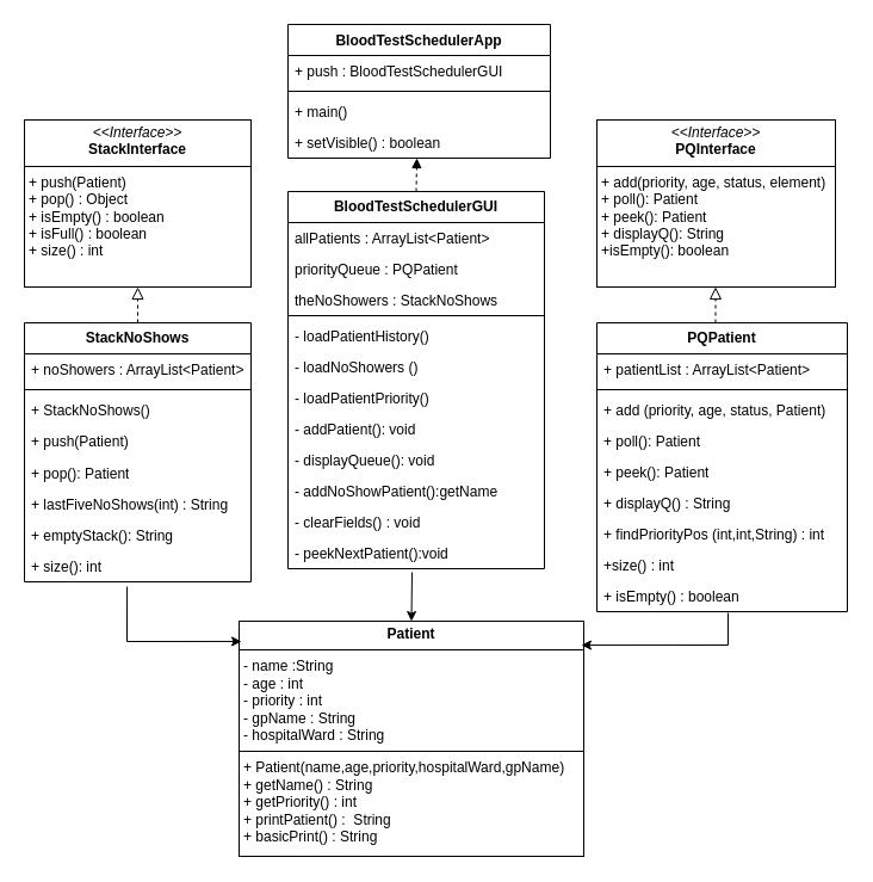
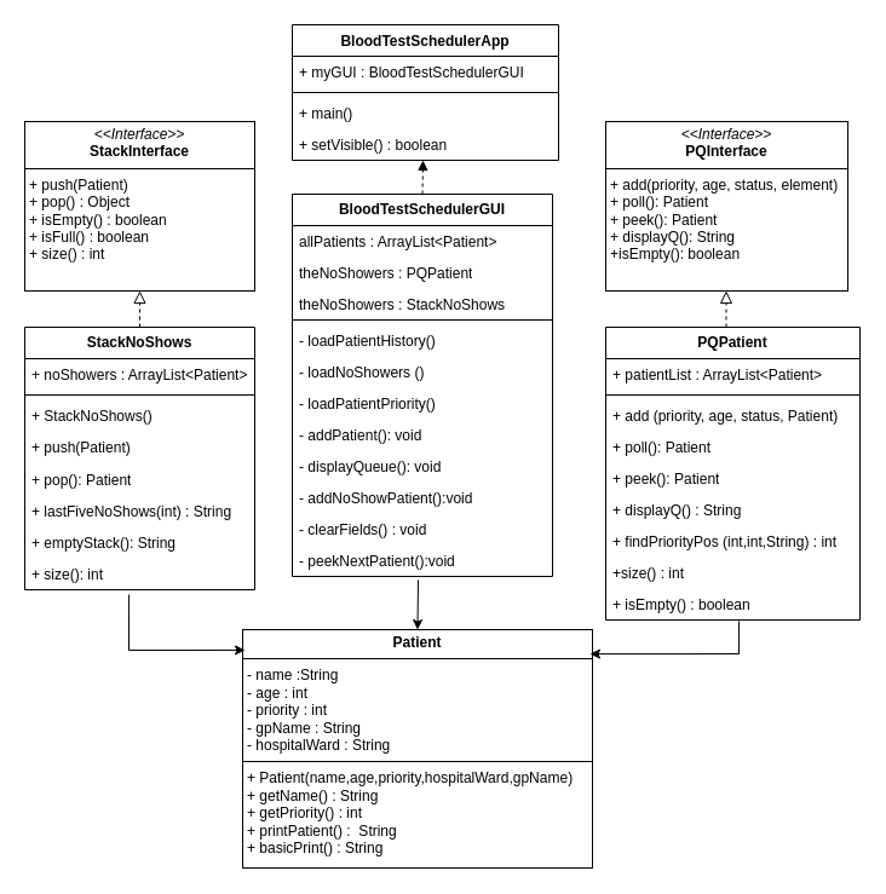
  <mxCell id="0" />
  <mxCell id="1" parent="0" />
  <mxCell id="2" value="&lt;p style=&quot;margin:0px;margin-top:4px;text-align:center;&quot;&gt;&lt;i&gt;&amp;lt;&amp;lt;Interface&amp;gt;&amp;gt;&lt;/i&gt;&lt;br&gt;&lt;b&gt;StackInterface&lt;/b&gt;&lt;/p&gt;&lt;hr size=&quot;1&quot; style=&quot;border-style:solid;&quot;&gt;&lt;p style=&quot;margin:0px;margin-left:4px;&quot;&gt;+ push(Patient)&lt;br&gt;+ pop() : Object&lt;/p&gt;&lt;p style=&quot;margin:0px;margin-left:4px;&quot;&gt;+ isEmpty() : boolean&lt;/p&gt;&lt;p style=&quot;margin:0px;margin-left:4px;&quot;&gt;+ isFull() : boolean&lt;/p&gt;&lt;p style=&quot;margin:0px;margin-left:4px;&quot;&gt;+ size() : int&lt;/p&gt;" style="verticalAlign=top;align=left;overflow=fill;html=1;whiteSpace=wrap;" parent="1" vertex="1"><mxGeometry x="20" y="100" width="190" height="140" as="geometry" /></mxCell>
  <mxCell id="3" value="&lt;b&gt;BloodTestSchedulerGUI&lt;/b&gt;" style="swimlane;fontStyle=0;childLayout=stackLayout;horizontal=1;startSize=26;fillColor=none;horizontalStack=0;resizeParent=1;resizeParentMax=0;resizeLast=0;collapsible=1;marginBottom=0;whiteSpace=wrap;html=1;" parent="1" vertex="1"><mxGeometry x="241" y="160" width="215" height="316" as="geometry" /></mxCell>
  <mxCell id="4" value="allPatients : ArrayList&amp;lt;Patient&amp;gt;" style="text;strokeColor=none;fillColor=none;align=left;verticalAlign=top;spacingLeft=4;spacingRight=4;overflow=hidden;rotatable=0;points=[[0,0.5],[1,0.5]];portConstraint=eastwest;whiteSpace=wrap;html=1;" parent="3" vertex="1"><mxGeometry y="26" width="215" height="26" as="geometry" /></mxCell>
- <mxCell id="5" value="priorityQueue : PQPatient" style="text;strokeColor=none;fillColor=none;align=left;verticalAlign=top;spacingLeft=4;spacingRight=4;overflow=hidden;rotatable=0;points=[[0,0.5],[1,0.5]];portConstraint=eastwest;whiteSpace=wrap;html=1;" parent="3" vertex="1"><mxGeometry y="52" width="215" height="26" as="geometry" /></mxCell>
+ <mxCell id="5" value="theNoShowers : PQPatient" style="text;strokeColor=none;fillColor=none;align=left;verticalAlign=top;spacingLeft=4;spacingRight=4;overflow=hidden;rotatable=0;points=[[0,0.5],[1,0.5]];portConstraint=eastwest;whiteSpace=wrap;html=1;" parent="3" vertex="1"><mxGeometry y="52" width="215" height="26" as="geometry" /></mxCell>
  <mxCell id="6" value="theNoShowers : StackNoShows" style="text;strokeColor=none;fillColor=none;align=left;verticalAlign=top;spacingLeft=4;spacingRight=4;overflow=hidden;rotatable=0;points=[[0,0.5],[1,0.5]];portConstraint=eastwest;whiteSpace=wrap;html=1;" parent="3" vertex="1"><mxGeometry y="78" width="215" height="22" as="geometry" /></mxCell>
  <mxCell id="7" value="" style="line;strokeWidth=1;fillColor=none;align=left;verticalAlign=middle;spacingTop=-1;spacingLeft=3;spacingRight=3;rotatable=0;labelPosition=right;points=[];portConstraint=eastwest;strokeColor=inherit;" parent="3" vertex="1"><mxGeometry y="100" width="215" height="8" as="geometry" /></mxCell>
  <mxCell id="8" value="- loadPatientHistory()" style="text;strokeColor=none;fillColor=none;align=left;verticalAlign=top;spacingLeft=4;spacingRight=4;overflow=hidden;rotatable=0;points=[[0,0.5],[1,0.5]];portConstraint=eastwest;whiteSpace=wrap;html=1;" parent="3" vertex="1"><mxGeometry y="108" width="215" height="26" as="geometry" /></mxCell>
  <mxCell id="9" value="- loadNoShowers ()" style="text;strokeColor=none;fillColor=none;align=left;verticalAlign=top;spacingLeft=4;spacingRight=4;overflow=hidden;rotatable=0;points=[[0,0.5],[1,0.5]];portConstraint=eastwest;whiteSpace=wrap;html=1;" parent="3" vertex="1"><mxGeometry y="134" width="215" height="26" as="geometry" /></mxCell>
  <mxCell id="10" value="- loadPatientPriority()" style="text;strokeColor=none;fillColor=none;align=left;verticalAlign=top;spacingLeft=4;spacingRight=4;overflow=hidden;rotatable=0;points=[[0,0.5],[1,0.5]];portConstraint=eastwest;whiteSpace=wrap;html=1;" parent="3" vertex="1"><mxGeometry y="160" width="215" height="26" as="geometry" /></mxCell>
  <mxCell id="11" value="- addPatient(): void&lt;span style=&quot;white-space: pre;&quot;&gt;&#09;&lt;/span&gt;&lt;div&gt;&lt;br&gt;&lt;/div&gt;" style="text;strokeColor=none;fillColor=none;align=left;verticalAlign=top;spacingLeft=4;spacingRight=4;overflow=hidden;rotatable=0;points=[[0,0.5],[1,0.5]];portConstraint=eastwest;whiteSpace=wrap;html=1;" parent="3" vertex="1"><mxGeometry y="186" width="215" height="26" as="geometry" /></mxCell>
  <mxCell id="12" value="- displayQueue(): void" style="text;strokeColor=none;fillColor=none;align=left;verticalAlign=top;spacingLeft=4;spacingRight=4;overflow=hidden;rotatable=0;points=[[0,0.5],[1,0.5]];portConstraint=eastwest;whiteSpace=wrap;html=1;" parent="3" vertex="1"><mxGeometry y="212" width="215" height="26" as="geometry" /></mxCell>
- <mxCell id="13" value="- addNoShowPatient():getName" style="text;strokeColor=none;fillColor=none;align=left;verticalAlign=top;spacingLeft=4;spacingRight=4;overflow=hidden;rotatable=0;points=[[0,0.5],[1,0.5]];portConstraint=eastwest;whiteSpace=wrap;html=1;" parent="3" vertex="1"><mxGeometry y="238" width="215" height="26" as="geometry" /></mxCell>
+ <mxCell id="13" value="- addNoShowPatient():void" style="text;strokeColor=none;fillColor=none;align=left;verticalAlign=top;spacingLeft=4;spacingRight=4;overflow=hidden;rotatable=0;points=[[0,0.5],[1,0.5]];portConstraint=eastwest;whiteSpace=wrap;html=1;" parent="3" vertex="1"><mxGeometry y="238" width="215" height="26" as="geometry" /></mxCell>
  <mxCell id="14" value="- clearFields() : void" style="text;strokeColor=none;fillColor=none;align=left;verticalAlign=top;spacingLeft=4;spacingRight=4;overflow=hidden;rotatable=0;points=[[0,0.5],[1,0.5]];portConstraint=eastwest;whiteSpace=wrap;html=1;" parent="3" vertex="1"><mxGeometry y="264" width="215" height="26" as="geometry" /></mxCell>
  <mxCell id="15" value="- peekNextPatient():void" style="text;strokeColor=none;fillColor=none;align=left;verticalAlign=top;spacingLeft=4;spacingRight=4;overflow=hidden;rotatable=0;points=[[0,0.5],[1,0.5]];portConstraint=eastwest;whiteSpace=wrap;html=1;" parent="3" vertex="1"><mxGeometry y="290" width="215" height="26" as="geometry" /></mxCell>
  <mxCell id="16" value="&lt;b&gt;PQPatient&lt;/b&gt;" style="swimlane;fontStyle=0;childLayout=stackLayout;horizontal=1;startSize=26;fillColor=none;horizontalStack=0;resizeParent=1;resizeParentMax=0;resizeLast=0;collapsible=1;marginBottom=0;whiteSpace=wrap;html=1;" parent="1" vertex="1"><mxGeometry x="500" y="270" width="210" height="242" as="geometry" /></mxCell>
  <mxCell id="17" value="+ patientList : ArrayList&amp;lt;Patient&amp;gt;" style="text;strokeColor=none;fillColor=none;align=left;verticalAlign=top;spacingLeft=4;spacingRight=4;overflow=hidden;rotatable=0;points=[[0,0.5],[1,0.5]];portConstraint=eastwest;whiteSpace=wrap;html=1;" parent="16" vertex="1"><mxGeometry y="26" width="210" height="26" as="geometry" /></mxCell>
  <mxCell id="18" value="" style="line;strokeWidth=1;fillColor=none;align=left;verticalAlign=middle;spacingTop=-1;spacingLeft=3;spacingRight=3;rotatable=0;labelPosition=right;points=[];portConstraint=eastwest;strokeColor=inherit;" parent="16" vertex="1"><mxGeometry y="52" width="210" height="8" as="geometry" /></mxCell>
  <mxCell id="19" value="+ add (priority, age, status, Patient)" style="text;strokeColor=none;fillColor=none;align=left;verticalAlign=top;spacingLeft=4;spacingRight=4;overflow=hidden;rotatable=0;points=[[0,0.5],[1,0.5]];portConstraint=eastwest;whiteSpace=wrap;html=1;" parent="16" vertex="1"><mxGeometry y="60" width="210" height="26" as="geometry" /></mxCell>
  <mxCell id="20" value="+ poll(): Patient&lt;div&gt;&lt;br&gt;&lt;/div&gt;" style="text;strokeColor=none;fillColor=none;align=left;verticalAlign=top;spacingLeft=4;spacingRight=4;overflow=hidden;rotatable=0;points=[[0,0.5],[1,0.5]];portConstraint=eastwest;whiteSpace=wrap;html=1;" parent="16" vertex="1"><mxGeometry y="86" width="210" height="26" as="geometry" /></mxCell>
  <mxCell id="21" value="+ peek(): Patient" style="text;strokeColor=none;fillColor=none;align=left;verticalAlign=top;spacingLeft=4;spacingRight=4;overflow=hidden;rotatable=0;points=[[0,0.5],[1,0.5]];portConstraint=eastwest;whiteSpace=wrap;html=1;" parent="16" vertex="1"><mxGeometry y="112" width="210" height="26" as="geometry" /></mxCell>
  <mxCell id="22" value="+ displayQ() : String" style="text;strokeColor=none;fillColor=none;align=left;verticalAlign=top;spacingLeft=4;spacingRight=4;overflow=hidden;rotatable=0;points=[[0,0.5],[1,0.5]];portConstraint=eastwest;whiteSpace=wrap;html=1;" parent="16" vertex="1"><mxGeometry y="138" width="210" height="26" as="geometry" /></mxCell>
  <mxCell id="23" value="+ findPriorityPos (int,int,String) : int" style="text;strokeColor=none;fillColor=none;align=left;verticalAlign=top;spacingLeft=4;spacingRight=4;overflow=hidden;rotatable=0;points=[[0,0.5],[1,0.5]];portConstraint=eastwest;whiteSpace=wrap;html=1;" parent="16" vertex="1"><mxGeometry y="164" width="210" height="26" as="geometry" /></mxCell>
  <mxCell id="24" value="+size() : int" style="text;strokeColor=none;fillColor=none;align=left;verticalAlign=top;spacingLeft=4;spacingRight=4;overflow=hidden;rotatable=0;points=[[0,0.5],[1,0.5]];portConstraint=eastwest;whiteSpace=wrap;html=1;" parent="16" vertex="1"><mxGeometry y="190" width="210" height="26" as="geometry" /></mxCell>
  <mxCell id="25" value="+ isEmpty() : boolean" style="text;strokeColor=none;fillColor=none;align=left;verticalAlign=top;spacingLeft=4;spacingRight=4;overflow=hidden;rotatable=0;points=[[0,0.5],[1,0.5]];portConstraint=eastwest;whiteSpace=wrap;html=1;" parent="16" vertex="1"><mxGeometry y="216" width="210" height="26" as="geometry" /></mxCell>
  <mxCell id="26" value="BloodTestSchedulerApp" style="swimlane;fontStyle=1;align=center;verticalAlign=top;childLayout=stackLayout;horizontal=1;startSize=26;horizontalStack=0;resizeParent=1;resizeParentMax=0;resizeLast=0;collapsible=1;marginBottom=0;whiteSpace=wrap;html=1;" parent="1" vertex="1"><mxGeometry x="241" y="20" width="220" height="112" as="geometry" /></mxCell>
- <mxCell id="27" value="+ push : BloodTestSchedulerGUI" style="text;strokeColor=none;fillColor=none;align=left;verticalAlign=top;spacingLeft=4;spacingRight=4;overflow=hidden;rotatable=0;points=[[0,0.5],[1,0.5]];portConstraint=eastwest;whiteSpace=wrap;html=1;" parent="26" vertex="1"><mxGeometry y="26" width="220" height="26" as="geometry" /></mxCell>
+ <mxCell id="27" value="+ myGUI : BloodTestSchedulerGUI" style="text;strokeColor=none;fillColor=none;align=left;verticalAlign=top;spacingLeft=4;spacingRight=4;overflow=hidden;rotatable=0;points=[[0,0.5],[1,0.5]];portConstraint=eastwest;whiteSpace=wrap;html=1;" parent="26" vertex="1"><mxGeometry y="26" width="220" height="26" as="geometry" /></mxCell>
  <mxCell id="28" value="" style="line;strokeWidth=1;fillColor=none;align=left;verticalAlign=middle;spacingTop=-1;spacingLeft=3;spacingRight=3;rotatable=0;labelPosition=right;points=[];portConstraint=eastwest;strokeColor=inherit;" parent="26" vertex="1"><mxGeometry y="52" width="220" height="8" as="geometry" /></mxCell>
  <mxCell id="29" value="+ main()" style="text;strokeColor=none;fillColor=none;align=left;verticalAlign=top;spacingLeft=4;spacingRight=4;overflow=hidden;rotatable=0;points=[[0,0.5],[1,0.5]];portConstraint=eastwest;whiteSpace=wrap;html=1;" parent="26" vertex="1"><mxGeometry y="60" width="220" height="26" as="geometry" /></mxCell>
  <mxCell id="30" value="+ setVisible() : boolean" style="text;strokeColor=none;fillColor=none;align=left;verticalAlign=top;spacingLeft=4;spacingRight=4;overflow=hidden;rotatable=0;points=[[0,0.5],[1,0.5]];portConstraint=eastwest;whiteSpace=wrap;html=1;" parent="26" vertex="1"><mxGeometry y="86" width="220" height="26" as="geometry" /></mxCell>
  <mxCell id="31" value="&lt;b&gt;StackNoShows&lt;/b&gt;" style="swimlane;fontStyle=0;childLayout=stackLayout;horizontal=1;startSize=26;fillColor=none;horizontalStack=0;resizeParent=1;resizeParentMax=0;resizeLast=0;collapsible=1;marginBottom=0;whiteSpace=wrap;html=1;" parent="1" vertex="1"><mxGeometry x="20" y="270" width="190" height="217" as="geometry" /></mxCell>
  <mxCell id="32" value="+ noShowers : ArrayList&amp;lt;Patient&amp;gt;" style="text;strokeColor=none;fillColor=none;align=left;verticalAlign=top;spacingLeft=4;spacingRight=4;overflow=hidden;rotatable=0;points=[[0,0.5],[1,0.5]];portConstraint=eastwest;whiteSpace=wrap;html=1;" parent="31" vertex="1"><mxGeometry y="26" width="190" height="26" as="geometry" /></mxCell>
  <mxCell id="33" value="" style="line;strokeWidth=1;fillColor=none;align=left;verticalAlign=middle;spacingTop=-1;spacingLeft=3;spacingRight=3;rotatable=0;labelPosition=right;points=[];portConstraint=eastwest;strokeColor=inherit;" parent="31" vertex="1"><mxGeometry y="52" width="190" height="8" as="geometry" /></mxCell>
  <mxCell id="34" value="+ StackNoShows()" style="text;strokeColor=none;fillColor=none;align=left;verticalAlign=top;spacingLeft=4;spacingRight=4;overflow=hidden;rotatable=0;points=[[0,0.5],[1,0.5]];portConstraint=eastwest;whiteSpace=wrap;html=1;" parent="31" vertex="1"><mxGeometry y="60" width="190" height="26" as="geometry" /></mxCell>
  <mxCell id="35" value="+ push(Patient)" style="text;strokeColor=none;fillColor=none;align=left;verticalAlign=top;spacingLeft=4;spacingRight=4;overflow=hidden;rotatable=0;points=[[0,0.5],[1,0.5]];portConstraint=eastwest;whiteSpace=wrap;html=1;" parent="31" vertex="1"><mxGeometry y="86" width="190" height="27" as="geometry" /></mxCell>
  <mxCell id="36" value="+ pop(): Patient" style="text;strokeColor=none;fillColor=none;align=left;verticalAlign=top;spacingLeft=4;spacingRight=4;overflow=hidden;rotatable=0;points=[[0,0.5],[1,0.5]];portConstraint=eastwest;whiteSpace=wrap;html=1;" parent="31" vertex="1"><mxGeometry y="113" width="190" height="26" as="geometry" /></mxCell>
  <mxCell id="37" value="+ lastFiveNoShows(int) : String" style="text;strokeColor=none;fillColor=none;align=left;verticalAlign=top;spacingLeft=4;spacingRight=4;overflow=hidden;rotatable=0;points=[[0,0.5],[1,0.5]];portConstraint=eastwest;whiteSpace=wrap;html=1;" parent="31" vertex="1"><mxGeometry y="139" width="190" height="26" as="geometry" /></mxCell>
  <mxCell id="38" value="+ emptyStack(): String" style="text;strokeColor=none;fillColor=none;align=left;verticalAlign=top;spacingLeft=4;spacingRight=4;overflow=hidden;rotatable=0;points=[[0,0.5],[1,0.5]];portConstraint=eastwest;whiteSpace=wrap;html=1;" parent="31" vertex="1"><mxGeometry y="165" width="190" height="26" as="geometry" /></mxCell>
  <mxCell id="39" value="+ size(): int" style="text;strokeColor=none;fillColor=none;align=left;verticalAlign=top;spacingLeft=4;spacingRight=4;overflow=hidden;rotatable=0;points=[[0,0.5],[1,0.5]];portConstraint=eastwest;whiteSpace=wrap;html=1;" parent="31" vertex="1"><mxGeometry y="191" width="190" height="26" as="geometry" /></mxCell>
  <mxCell id="40" value="&lt;p style=&quot;margin:0px;margin-top:4px;text-align:center;&quot;&gt;&lt;i&gt;&amp;lt;&amp;lt;Interface&amp;gt;&amp;gt;&lt;/i&gt;&lt;br&gt;&lt;b&gt;PQInterface&lt;/b&gt;&lt;/p&gt;&lt;hr size=&quot;1&quot; style=&quot;border-style:solid;&quot;&gt;&lt;p style=&quot;margin:0px;margin-left:4px;&quot;&gt;+ add(priority, age, status, element)&lt;br&gt;+ poll(): Patient&lt;/p&gt;&lt;p style=&quot;margin:0px;margin-left:4px;&quot;&gt;+ peek(): Patient&lt;/p&gt;&lt;p style=&quot;margin:0px;margin-left:4px;&quot;&gt;+ displayQ(): String&lt;/p&gt;&lt;p style=&quot;margin:0px;margin-left:4px;&quot;&gt;+isEmpty(): boolean&lt;/p&gt;" style="verticalAlign=top;align=left;overflow=fill;html=1;whiteSpace=wrap;" parent="1" vertex="1"><mxGeometry x="500" y="100" width="200" height="140" as="geometry" /></mxCell>
  <mxCell id="41" value="&lt;p style=&quot;margin:0px;margin-top:4px;text-align:center;&quot;&gt;&lt;b&gt;Patient&lt;/b&gt;&lt;/p&gt;&lt;hr size=&quot;1&quot; style=&quot;border-style:solid;&quot;&gt;&lt;p style=&quot;margin:0px;margin-left:4px;&quot;&gt;- name :String&lt;/p&gt;&lt;p style=&quot;margin:0px;margin-left:4px;&quot;&gt;- age : int&lt;/p&gt;&lt;p style=&quot;margin:0px;margin-left:4px;&quot;&gt;- priority : int&lt;/p&gt;&lt;p style=&quot;margin:0px;margin-left:4px;&quot;&gt;- gpName : String&lt;/p&gt;&lt;p style=&quot;margin:0px;margin-left:4px;&quot;&gt;- hospitalWard : String&lt;/p&gt;&lt;hr size=&quot;1&quot; style=&quot;border-style:solid;&quot;&gt;&lt;p style=&quot;margin:0px;margin-left:4px;&quot;&gt;+ Patient(name,age,priority,hospitalWard,gpName)&lt;/p&gt;&lt;p style=&quot;margin:0px;margin-left:4px;&quot;&gt;+ getName() : String&lt;/p&gt;&lt;p style=&quot;margin:0px;margin-left:4px;&quot;&gt;+ getPriority() : int&lt;/p&gt;&lt;p style=&quot;margin:0px;margin-left:4px;&quot;&gt;+ printPatient() :&amp;nbsp; String&lt;/p&gt;&lt;p style=&quot;margin:0px;margin-left:4px;&quot;&gt;+ basicPrint() : String&lt;/p&gt;&lt;p style=&quot;margin:0px;margin-left:4px;&quot;&gt;&lt;br&gt;&lt;/p&gt;" style="verticalAlign=top;align=left;overflow=fill;html=1;whiteSpace=wrap;" parent="1" vertex="1"><mxGeometry x="200" y="520" width="289" height="197" as="geometry" /></mxCell>
  <mxCell id="42" value="" style="endArrow=block;startArrow=none;endFill=0;startFill=0;endSize=8;html=1;verticalAlign=bottom;dashed=1;labelBackgroundColor=none;rounded=0;entryX=0.5;entryY=1;entryDx=0;entryDy=0;exitX=0.5;exitY=0;exitDx=0;exitDy=0;" parent="1" source="31" target="2" edge="1"><mxGeometry width="160" relative="1" as="geometry"><mxPoint x="-50" y="250" as="sourcePoint" /><mxPoint x="110" y="250" as="targetPoint" /><Array as="points"><mxPoint x="115" y="260" /></Array></mxGeometry></mxCell>
  <mxCell id="43" value="" style="endArrow=block;startArrow=none;endFill=0;startFill=0;endSize=8;html=1;verticalAlign=bottom;dashed=1;labelBackgroundColor=none;rounded=0;entryX=0.5;entryY=1;entryDx=0;entryDy=0;exitX=0.5;exitY=0;exitDx=0;exitDy=0;" edge="1" parent="1"><mxGeometry width="160" relative="1" as="geometry"><mxPoint x="599.5" y="270" as="sourcePoint" /><mxPoint x="599.5" y="240" as="targetPoint" /><Array as="points"><mxPoint x="599.5" y="260" /><mxPoint x="599.5" y="250" /></Array></mxGeometry></mxCell>
  <mxCell id="44" value="" style="endArrow=block;dashed=1;html=1;rounded=0;entryX=0.491;entryY=1;entryDx=0;entryDy=0;entryPerimeter=0;exitX=0.5;exitY=0;exitDx=0;exitDy=0;" edge="1" parent="1" source="3" target="30"><mxGeometry width="50" height="50" relative="1" as="geometry"><mxPoint x="340" y="170" as="sourcePoint" /><mxPoint x="350" y="140" as="targetPoint" /></mxGeometry></mxCell>
  <mxCell id="45" value="" style="endArrow=classic;html=1;rounded=0;entryX=0.007;entryY=0.086;entryDx=0;entryDy=0;entryPerimeter=0;exitX=0.453;exitY=1.154;exitDx=0;exitDy=0;exitPerimeter=0;" edge="1" parent="1" source="39" target="41"><mxGeometry width="50" height="50" relative="1" as="geometry"><mxPoint x="70" y="580" as="sourcePoint" /><mxPoint x="120" y="530" as="targetPoint" /><Array as="points"><mxPoint x="106" y="537" /></Array></mxGeometry></mxCell>
  <mxCell id="46" value="" style="endArrow=classic;html=1;rounded=0;entryX=0.993;entryY=0.102;entryDx=0;entryDy=0;entryPerimeter=0;exitX=0.524;exitY=1.038;exitDx=0;exitDy=0;exitPerimeter=0;" edge="1" parent="1" source="25" target="41"><mxGeometry width="50" height="50" relative="1" as="geometry"><mxPoint x="530" y="520" as="sourcePoint" /><mxPoint x="626" y="549" as="targetPoint" /><Array as="points"><mxPoint x="610" y="540" /></Array></mxGeometry></mxCell>
  <mxCell id="47" value="" style="endArrow=classic;html=1;rounded=0;entryX=0.5;entryY=0;entryDx=0;entryDy=0;" edge="1" parent="1" target="41"><mxGeometry width="50" height="50" relative="1" as="geometry"><mxPoint x="345" y="479" as="sourcePoint" /><mxPoint x="360" y="480" as="targetPoint" /></mxGeometry></mxCell>
